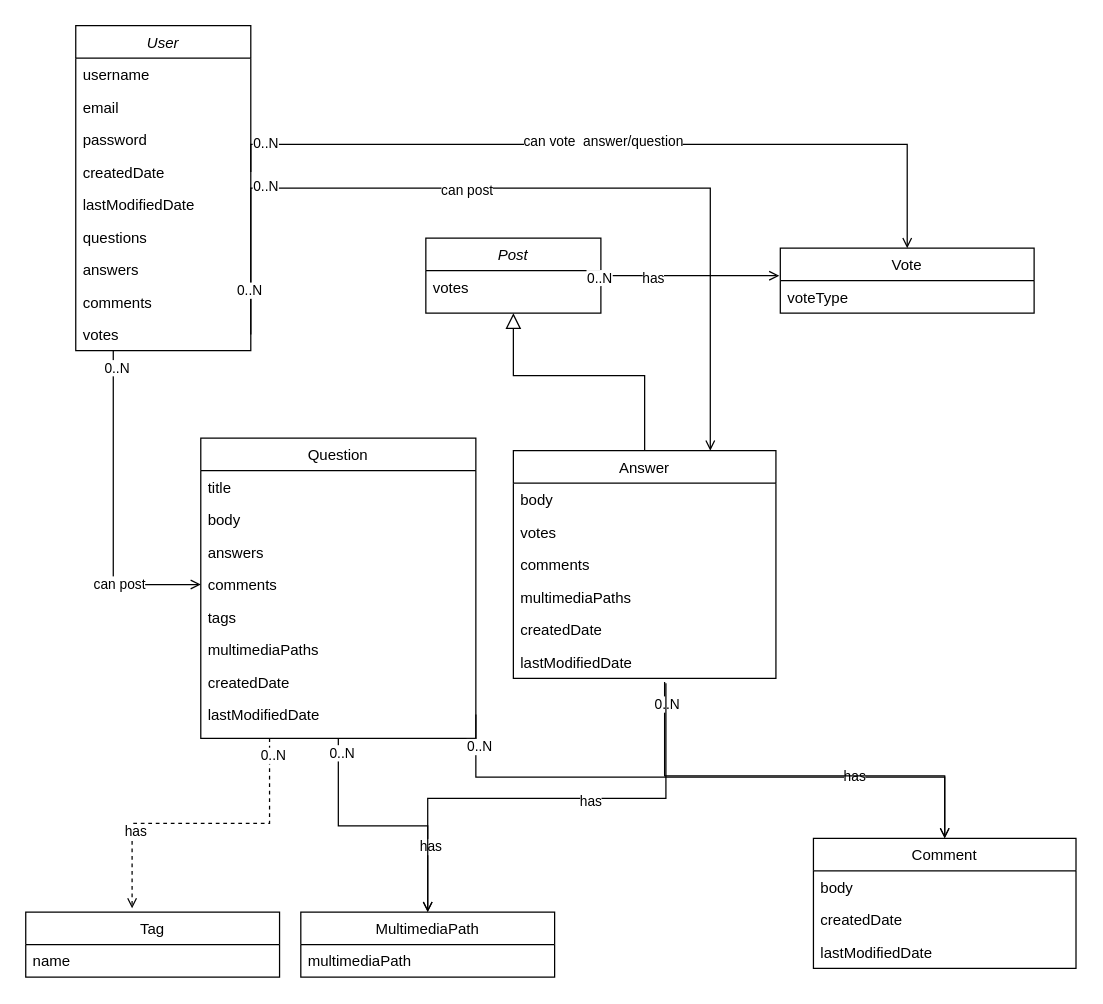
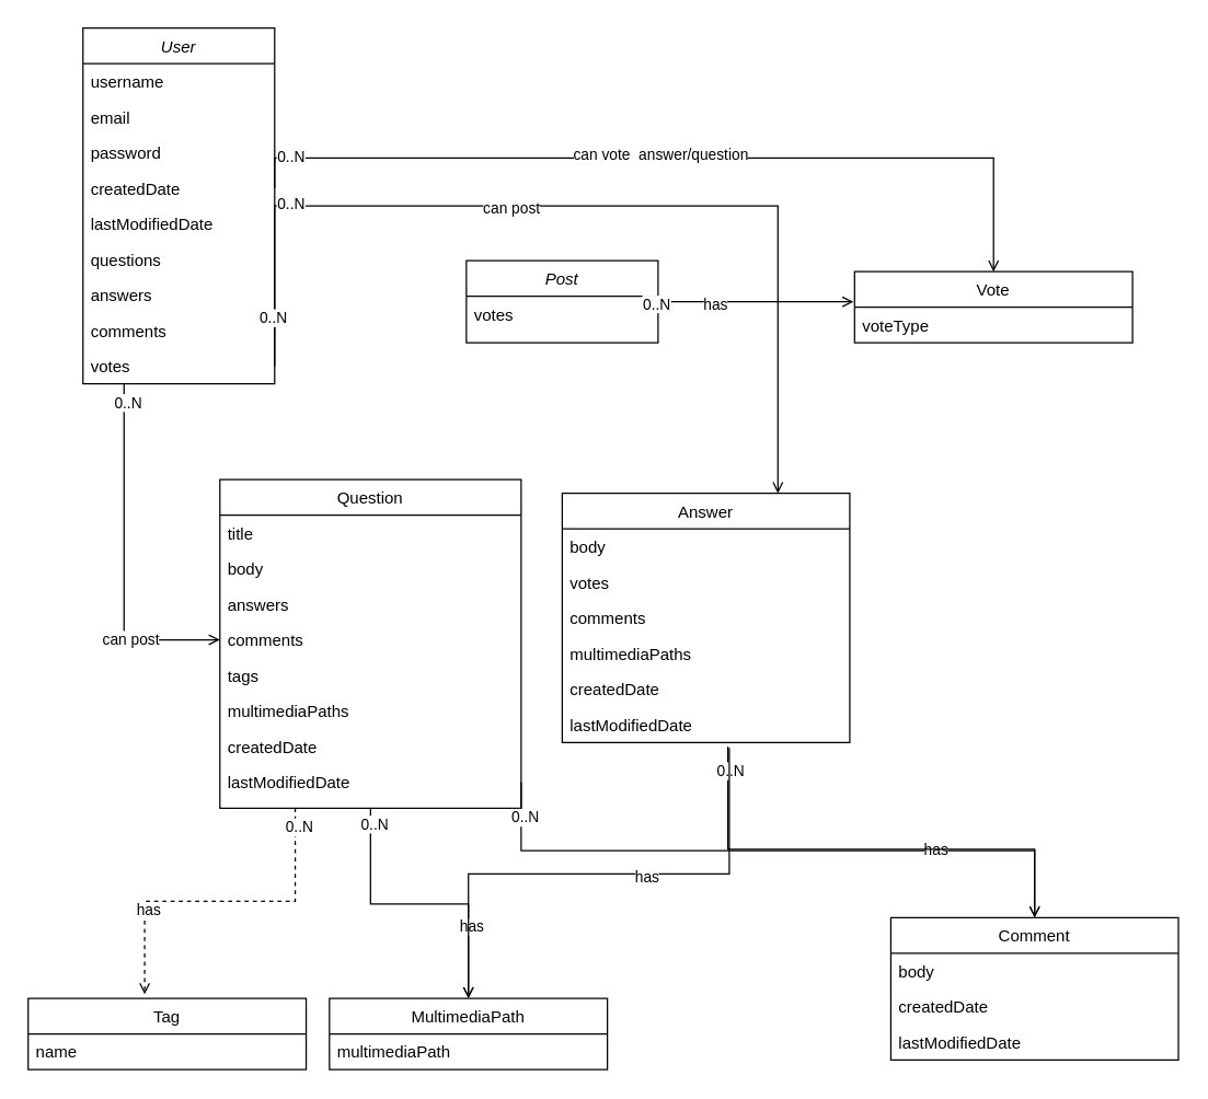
  <mxCell id="0" />
  <mxCell id="1" parent="0" />
  <mxCell id="2" value="Post" style="swimlane;fontStyle=2;align=center;verticalAlign=top;childLayout=stackLayout;horizontal=1;startSize=26;horizontalStack=0;resizeParent=1;resizeLast=0;collapsible=1;marginBottom=0;rounded=0;shadow=0;strokeWidth=1;" vertex="1" parent="1"><mxGeometry x="340" y="190" width="140" height="60" as="geometry"><mxRectangle x="230" y="140" width="160" height="26" as="alternateBounds" /></mxGeometry></mxCell>
  <mxCell id="3" value="votes" style="text;align=left;verticalAlign=top;spacingLeft=4;spacingRight=4;overflow=hidden;rotatable=0;points=[[0,0.5],[1,0.5]];portConstraint=eastwest;" vertex="1" parent="2"><mxGeometry y="26" width="140" height="26" as="geometry" /></mxCell>
  <mxCell id="4" value="Question" style="swimlane;fontStyle=0;align=center;verticalAlign=top;childLayout=stackLayout;horizontal=1;startSize=26;horizontalStack=0;resizeParent=1;resizeLast=0;collapsible=1;marginBottom=0;rounded=0;shadow=0;strokeWidth=1;" vertex="1" parent="1"><mxGeometry x="160" y="350" width="220" height="240" as="geometry"><mxRectangle x="130" y="380" width="160" height="26" as="alternateBounds" /></mxGeometry></mxCell>
  <mxCell id="5" value="title" style="text;align=left;verticalAlign=top;spacingLeft=4;spacingRight=4;overflow=hidden;rotatable=0;points=[[0,0.5],[1,0.5]];portConstraint=eastwest;" vertex="1" parent="4"><mxGeometry y="26" width="220" height="26" as="geometry" /></mxCell>
  <mxCell id="6" value="body" style="text;align=left;verticalAlign=top;spacingLeft=4;spacingRight=4;overflow=hidden;rotatable=0;points=[[0,0.5],[1,0.5]];portConstraint=eastwest;rounded=0;shadow=0;html=0;" vertex="1" parent="4"><mxGeometry y="52" width="220" height="26" as="geometry" /></mxCell>
  <mxCell id="7" value="answers" style="text;align=left;verticalAlign=top;spacingLeft=4;spacingRight=4;overflow=hidden;rotatable=0;points=[[0,0.5],[1,0.5]];portConstraint=eastwest;" vertex="1" parent="4"><mxGeometry y="78" width="220" height="26" as="geometry" /></mxCell>
  <mxCell id="8" value="comments" style="text;align=left;verticalAlign=top;spacingLeft=4;spacingRight=4;overflow=hidden;rotatable=0;points=[[0,0.5],[1,0.5]];portConstraint=eastwest;" vertex="1" parent="4"><mxGeometry y="104" width="220" height="26" as="geometry" /></mxCell>
  <mxCell id="9" value="tags" style="text;align=left;verticalAlign=top;spacingLeft=4;spacingRight=4;overflow=hidden;rotatable=0;points=[[0,0.5],[1,0.5]];portConstraint=eastwest;" vertex="1" parent="4"><mxGeometry y="130" width="220" height="26" as="geometry" /></mxCell>
  <mxCell id="10" value="multimediaPaths" style="text;align=left;verticalAlign=top;spacingLeft=4;spacingRight=4;overflow=hidden;rotatable=0;points=[[0,0.5],[1,0.5]];portConstraint=eastwest;" vertex="1" parent="4"><mxGeometry y="156" width="220" height="26" as="geometry" /></mxCell>
  <mxCell id="11" value="createdDate" style="text;align=left;verticalAlign=top;spacingLeft=4;spacingRight=4;overflow=hidden;rotatable=0;points=[[0,0.5],[1,0.5]];portConstraint=eastwest;" vertex="1" parent="4"><mxGeometry y="182" width="220" height="26" as="geometry" /></mxCell>
  <mxCell id="12" value="lastModifiedDate" style="text;align=left;verticalAlign=top;spacingLeft=4;spacingRight=4;overflow=hidden;rotatable=0;points=[[0,0.5],[1,0.5]];portConstraint=eastwest;" vertex="1" parent="4"><mxGeometry y="208" width="220" height="26" as="geometry" /></mxCell>
- <mxCell id="13" value="" style="endArrow=block;endSize=10;endFill=0;shadow=0;strokeWidth=1;rounded=0;edgeStyle=elbowEdgeStyle;elbow=vertical;entryX=0.5;entryY=1;entryDx=0;entryDy=0;exitX=0.5;exitY=0;exitDx=0;exitDy=0;" edge="1" parent="1" source="18" target="2"><mxGeometry width="160" relative="1" as="geometry"><mxPoint x="450" y="430" as="sourcePoint" /><mxPoint x="350" y="341" as="targetPoint" /><Array as="points"><mxPoint x="370" y="300" /><mxPoint x="330" y="290" /></Array></mxGeometry></mxCell>
  <mxCell id="14" value="" style="endArrow=open;shadow=0;strokeWidth=1;rounded=0;endFill=1;edgeStyle=elbowEdgeStyle;elbow=vertical;exitX=0.5;exitY=1;exitDx=0;exitDy=0;entryX=0.5;entryY=0;entryDx=0;entryDy=0;" edge="1" parent="1" source="4" target="31"><mxGeometry x="0.5" y="41" relative="1" as="geometry"><mxPoint x="420" y="262" as="sourcePoint" /><mxPoint x="548" y="220" as="targetPoint" /><mxPoint x="-40" y="32" as="offset" /></mxGeometry></mxCell>
  <mxCell id="15" value="" style="resizable=0;align=left;verticalAlign=bottom;labelBackgroundColor=none;fontSize=12;" connectable="0" vertex="1" parent="14"><mxGeometry x="-1" relative="1" as="geometry"><mxPoint y="4" as="offset" /></mxGeometry></mxCell>
  <mxCell id="16" value="0..N" style="edgeLabel;html=1;align=center;verticalAlign=middle;resizable=0;points=[];" vertex="1" connectable="0" parent="14"><mxGeometry x="-0.895" y="2" relative="1" as="geometry"><mxPoint as="offset" /></mxGeometry></mxCell>
  <mxCell id="17" value="has" style="edgeLabel;html=1;align=center;verticalAlign=middle;resizable=0;points=[];" vertex="1" connectable="0" parent="14"><mxGeometry x="0.487" y="2" relative="1" as="geometry"><mxPoint y="1" as="offset" /></mxGeometry></mxCell>
  <mxCell id="18" value="Answer" style="swimlane;fontStyle=0;align=center;verticalAlign=top;childLayout=stackLayout;horizontal=1;startSize=26;horizontalStack=0;resizeParent=1;resizeLast=0;collapsible=1;marginBottom=0;rounded=0;shadow=0;strokeWidth=1;" vertex="1" parent="1"><mxGeometry x="410" y="360" width="210" height="182" as="geometry"><mxRectangle x="130" y="380" width="160" height="26" as="alternateBounds" /></mxGeometry></mxCell>
  <mxCell id="19" value="body" style="text;align=left;verticalAlign=top;spacingLeft=4;spacingRight=4;overflow=hidden;rotatable=0;points=[[0,0.5],[1,0.5]];portConstraint=eastwest;rounded=0;shadow=0;html=0;" vertex="1" parent="18"><mxGeometry y="26" width="210" height="26" as="geometry" /></mxCell>
  <mxCell id="20" value="votes" style="text;align=left;verticalAlign=top;spacingLeft=4;spacingRight=4;overflow=hidden;rotatable=0;points=[[0,0.5],[1,0.5]];portConstraint=eastwest;" vertex="1" parent="18"><mxGeometry y="52" width="210" height="26" as="geometry" /></mxCell>
  <mxCell id="21" value="comments" style="text;align=left;verticalAlign=top;spacingLeft=4;spacingRight=4;overflow=hidden;rotatable=0;points=[[0,0.5],[1,0.5]];portConstraint=eastwest;" vertex="1" parent="18"><mxGeometry y="78" width="210" height="26" as="geometry" /></mxCell>
  <mxCell id="22" value="multimediaPaths" style="text;align=left;verticalAlign=top;spacingLeft=4;spacingRight=4;overflow=hidden;rotatable=0;points=[[0,0.5],[1,0.5]];portConstraint=eastwest;" vertex="1" parent="18"><mxGeometry y="104" width="210" height="26" as="geometry" /></mxCell>
  <mxCell id="23" value="createdDate" style="text;align=left;verticalAlign=top;spacingLeft=4;spacingRight=4;overflow=hidden;rotatable=0;points=[[0,0.5],[1,0.5]];portConstraint=eastwest;" vertex="1" parent="18"><mxGeometry y="130" width="210" height="26" as="geometry" /></mxCell>
  <mxCell id="24" value="lastModifiedDate" style="text;align=left;verticalAlign=top;spacingLeft=4;spacingRight=4;overflow=hidden;rotatable=0;points=[[0,0.5],[1,0.5]];portConstraint=eastwest;" vertex="1" parent="18"><mxGeometry y="156" width="210" height="26" as="geometry" /></mxCell>
  <mxCell id="25" value="Comment" style="swimlane;fontStyle=0;align=center;verticalAlign=top;childLayout=stackLayout;horizontal=1;startSize=26;horizontalStack=0;resizeParent=1;resizeLast=0;collapsible=1;marginBottom=0;rounded=0;shadow=0;strokeWidth=1;" vertex="1" parent="1"><mxGeometry x="650" y="670" width="210" height="104" as="geometry"><mxRectangle x="130" y="380" width="160" height="26" as="alternateBounds" /></mxGeometry></mxCell>
  <mxCell id="26" value="body" style="text;align=left;verticalAlign=top;spacingLeft=4;spacingRight=4;overflow=hidden;rotatable=0;points=[[0,0.5],[1,0.5]];portConstraint=eastwest;rounded=0;shadow=0;html=0;" vertex="1" parent="25"><mxGeometry y="26" width="210" height="26" as="geometry" /></mxCell>
  <mxCell id="27" value="createdDate" style="text;align=left;verticalAlign=top;spacingLeft=4;spacingRight=4;overflow=hidden;rotatable=0;points=[[0,0.5],[1,0.5]];portConstraint=eastwest;" vertex="1" parent="25"><mxGeometry y="52" width="210" height="26" as="geometry" /></mxCell>
  <mxCell id="28" value="lastModifiedDate" style="text;align=left;verticalAlign=top;spacingLeft=4;spacingRight=4;overflow=hidden;rotatable=0;points=[[0,0.5],[1,0.5]];portConstraint=eastwest;" vertex="1" parent="25"><mxGeometry y="78" width="210" height="26" as="geometry" /></mxCell>
  <mxCell id="29" value="Tag" style="swimlane;fontStyle=0;align=center;verticalAlign=top;childLayout=stackLayout;horizontal=1;startSize=26;horizontalStack=0;resizeParent=1;resizeLast=0;collapsible=1;marginBottom=0;rounded=0;shadow=0;strokeWidth=1;" vertex="1" parent="1"><mxGeometry x="20" y="729" width="203" height="52" as="geometry"><mxRectangle x="130" y="380" width="160" height="26" as="alternateBounds" /></mxGeometry></mxCell>
  <mxCell id="30" value="name" style="text;align=left;verticalAlign=top;spacingLeft=4;spacingRight=4;overflow=hidden;rotatable=0;points=[[0,0.5],[1,0.5]];portConstraint=eastwest;rounded=0;shadow=0;html=0;" vertex="1" parent="29"><mxGeometry y="26" width="203" height="26" as="geometry" /></mxCell>
  <mxCell id="31" value="MultimediaPath" style="swimlane;fontStyle=0;align=center;verticalAlign=top;childLayout=stackLayout;horizontal=1;startSize=26;horizontalStack=0;resizeParent=1;resizeLast=0;collapsible=1;marginBottom=0;rounded=0;shadow=0;strokeWidth=1;" vertex="1" parent="1"><mxGeometry x="240" y="729" width="203" height="52" as="geometry"><mxRectangle x="130" y="380" width="160" height="26" as="alternateBounds" /></mxGeometry></mxCell>
  <mxCell id="32" value="multimediaPath" style="text;align=left;verticalAlign=top;spacingLeft=4;spacingRight=4;overflow=hidden;rotatable=0;points=[[0,0.5],[1,0.5]];portConstraint=eastwest;rounded=0;shadow=0;html=0;" vertex="1" parent="31"><mxGeometry y="26" width="203" height="26" as="geometry" /></mxCell>
  <mxCell id="33" value="Vote" style="swimlane;fontStyle=0;align=center;verticalAlign=top;childLayout=stackLayout;horizontal=1;startSize=26;horizontalStack=0;resizeParent=1;resizeLast=0;collapsible=1;marginBottom=0;rounded=0;shadow=0;strokeWidth=1;" vertex="1" parent="1"><mxGeometry x="623.5" y="198" width="203" height="52" as="geometry"><mxRectangle x="130" y="380" width="160" height="26" as="alternateBounds" /></mxGeometry></mxCell>
  <mxCell id="34" value="voteType" style="text;align=left;verticalAlign=top;spacingLeft=4;spacingRight=4;overflow=hidden;rotatable=0;points=[[0,0.5],[1,0.5]];portConstraint=eastwest;rounded=0;shadow=0;html=0;" vertex="1" parent="33"><mxGeometry y="26" width="203" height="26" as="geometry" /></mxCell>
  <mxCell id="35" value="" style="endArrow=open;shadow=0;strokeWidth=1;rounded=0;endFill=1;edgeStyle=elbowEdgeStyle;elbow=vertical;exitX=0.25;exitY=1;exitDx=0;exitDy=0;entryX=0.419;entryY=-0.058;entryDx=0;entryDy=0;entryPerimeter=0;dashed=1;" edge="1" parent="1" source="4" target="29"><mxGeometry x="0.5" y="41" relative="1" as="geometry"><mxPoint x="280" y="600" as="sourcePoint" /><mxPoint x="351.5" y="739" as="targetPoint" /><mxPoint x="-40" y="32" as="offset" /></mxGeometry></mxCell>
  <mxCell id="36" value="" style="resizable=0;align=left;verticalAlign=bottom;labelBackgroundColor=none;fontSize=12;" connectable="0" vertex="1" parent="35"><mxGeometry x="-1" relative="1" as="geometry"><mxPoint y="4" as="offset" /></mxGeometry></mxCell>
  <mxCell id="37" value="0..N" style="edgeLabel;html=1;align=center;verticalAlign=middle;resizable=0;points=[];" vertex="1" connectable="0" parent="35"><mxGeometry x="-0.895" y="2" relative="1" as="geometry"><mxPoint as="offset" /></mxGeometry></mxCell>
  <mxCell id="38" value="has" style="edgeLabel;html=1;align=center;verticalAlign=middle;resizable=0;points=[];" vertex="1" connectable="0" parent="35"><mxGeometry x="0.487" y="2" relative="1" as="geometry"><mxPoint y="1" as="offset" /></mxGeometry></mxCell>
  <mxCell id="39" value="" style="endArrow=open;shadow=0;strokeWidth=1;rounded=0;endFill=1;edgeStyle=elbowEdgeStyle;elbow=vertical;exitX=1;exitY=0.5;exitDx=0;exitDy=0;entryX=-0.004;entryY=-0.167;entryDx=0;entryDy=0;entryPerimeter=0;" edge="1" parent="1" source="3" target="34"><mxGeometry x="0.5" y="41" relative="1" as="geometry"><mxPoint x="225" y="600" as="sourcePoint" /><mxPoint x="590" y="220" as="targetPoint" /><mxPoint x="-40" y="32" as="offset" /><Array as="points"><mxPoint x="580" y="220" /><mxPoint x="540" y="170" /><mxPoint x="510" y="190" /><mxPoint x="520" y="210" /></Array></mxGeometry></mxCell>
  <mxCell id="40" value="" style="resizable=0;align=left;verticalAlign=bottom;labelBackgroundColor=none;fontSize=12;" connectable="0" vertex="1" parent="39"><mxGeometry x="-1" relative="1" as="geometry"><mxPoint y="4" as="offset" /></mxGeometry></mxCell>
  <mxCell id="41" value="0..N" style="edgeLabel;html=1;align=center;verticalAlign=middle;resizable=0;points=[];" vertex="1" connectable="0" parent="39"><mxGeometry x="-0.895" y="2" relative="1" as="geometry"><mxPoint as="offset" /></mxGeometry></mxCell>
  <mxCell id="42" value="has" style="edgeLabel;html=1;align=center;verticalAlign=middle;resizable=0;points=[];" vertex="1" connectable="0" parent="39"><mxGeometry x="-0.338" y="-1" relative="1" as="geometry"><mxPoint as="offset" /></mxGeometry></mxCell>
  <mxCell id="43" value="" style="endArrow=open;shadow=0;strokeWidth=1;rounded=0;endFill=1;edgeStyle=elbowEdgeStyle;elbow=vertical;exitX=1;exitY=0.5;exitDx=0;exitDy=0;entryX=0.5;entryY=0;entryDx=0;entryDy=0;" edge="1" parent="1" source="12" target="25"><mxGeometry x="0.5" y="41" relative="1" as="geometry"><mxPoint x="280" y="600" as="sourcePoint" /><mxPoint x="610" y="660" as="targetPoint" /><mxPoint x="-40" y="32" as="offset" /></mxGeometry></mxCell>
  <mxCell id="44" value="" style="resizable=0;align=left;verticalAlign=bottom;labelBackgroundColor=none;fontSize=12;" connectable="0" vertex="1" parent="43"><mxGeometry x="-1" relative="1" as="geometry"><mxPoint y="4" as="offset" /></mxGeometry></mxCell>
  <mxCell id="45" value="0..N" style="edgeLabel;html=1;align=center;verticalAlign=middle;resizable=0;points=[];" vertex="1" connectable="0" parent="43"><mxGeometry x="-0.895" y="2" relative="1" as="geometry"><mxPoint as="offset" /></mxGeometry></mxCell>
  <mxCell id="46" value="has" style="edgeLabel;html=1;align=center;verticalAlign=middle;resizable=0;points=[];" vertex="1" connectable="0" parent="43"><mxGeometry x="0.487" y="2" relative="1" as="geometry"><mxPoint y="1" as="offset" /></mxGeometry></mxCell>
  <mxCell id="47" value="" style="endArrow=open;shadow=0;strokeWidth=1;rounded=0;endFill=1;edgeStyle=elbowEdgeStyle;elbow=vertical;exitX=0.576;exitY=1.115;exitDx=0;exitDy=0;exitPerimeter=0;entryX=0.5;entryY=0;entryDx=0;entryDy=0;" edge="1" parent="1" source="24" target="25"><mxGeometry x="0.5" y="41" relative="1" as="geometry"><mxPoint x="390" y="581" as="sourcePoint" /><mxPoint x="609" y="647" as="targetPoint" /><mxPoint x="-40" y="32" as="offset" /><Array as="points"><mxPoint x="550" y="620" /><mxPoint x="580" y="610" /></Array></mxGeometry></mxCell>
  <mxCell id="48" value="" style="resizable=0;align=left;verticalAlign=bottom;labelBackgroundColor=none;fontSize=12;" connectable="0" vertex="1" parent="47"><mxGeometry x="-1" relative="1" as="geometry"><mxPoint y="4" as="offset" /></mxGeometry></mxCell>
  <mxCell id="49" value="0..N" style="edgeLabel;html=1;align=center;verticalAlign=middle;resizable=0;points=[];" vertex="1" connectable="0" parent="47"><mxGeometry x="-0.895" y="2" relative="1" as="geometry"><mxPoint as="offset" /></mxGeometry></mxCell>
  <mxCell id="50" value="" style="endArrow=open;shadow=0;strokeWidth=1;rounded=0;endFill=1;edgeStyle=elbowEdgeStyle;elbow=vertical;exitX=0.581;exitY=1.154;exitDx=0;exitDy=0;exitPerimeter=0;entryX=0.5;entryY=0;entryDx=0;entryDy=0;" edge="1" parent="1" source="24" target="31"><mxGeometry x="0.5" y="41" relative="1" as="geometry"><mxPoint x="280" y="600" as="sourcePoint" /><mxPoint x="340" y="720" as="targetPoint" /><mxPoint x="-40" y="32" as="offset" /></mxGeometry></mxCell>
  <mxCell id="51" value="" style="resizable=0;align=left;verticalAlign=bottom;labelBackgroundColor=none;fontSize=12;" connectable="0" vertex="1" parent="50"><mxGeometry x="-1" relative="1" as="geometry"><mxPoint y="4" as="offset" /></mxGeometry></mxCell>
  <mxCell id="52" value="has" style="edgeLabel;html=1;align=center;verticalAlign=middle;resizable=0;points=[];" vertex="1" connectable="0" parent="50"><mxGeometry x="-0.181" y="2" relative="1" as="geometry"><mxPoint as="offset" /></mxGeometry></mxCell>
  <mxCell id="53" value="User" style="swimlane;fontStyle=2;align=center;verticalAlign=top;childLayout=stackLayout;horizontal=1;startSize=26;horizontalStack=0;resizeParent=1;resizeLast=0;collapsible=1;marginBottom=0;rounded=0;shadow=0;strokeWidth=1;" vertex="1" parent="1"><mxGeometry x="60" y="20" width="140" height="260" as="geometry"><mxRectangle x="230" y="140" width="160" height="26" as="alternateBounds" /></mxGeometry></mxCell>
  <mxCell id="54" value="username" style="text;align=left;verticalAlign=top;spacingLeft=4;spacingRight=4;overflow=hidden;rotatable=0;points=[[0,0.5],[1,0.5]];portConstraint=eastwest;" vertex="1" parent="53"><mxGeometry y="26" width="140" height="26" as="geometry" /></mxCell>
  <mxCell id="55" value="email" style="text;align=left;verticalAlign=top;spacingLeft=4;spacingRight=4;overflow=hidden;rotatable=0;points=[[0,0.5],[1,0.5]];portConstraint=eastwest;" vertex="1" parent="53"><mxGeometry y="52" width="140" height="26" as="geometry" /></mxCell>
  <mxCell id="56" value="password" style="text;align=left;verticalAlign=top;spacingLeft=4;spacingRight=4;overflow=hidden;rotatable=0;points=[[0,0.5],[1,0.5]];portConstraint=eastwest;" vertex="1" parent="53"><mxGeometry y="78" width="140" height="26" as="geometry" /></mxCell>
  <mxCell id="57" value="createdDate" style="text;align=left;verticalAlign=top;spacingLeft=4;spacingRight=4;overflow=hidden;rotatable=0;points=[[0,0.5],[1,0.5]];portConstraint=eastwest;" vertex="1" parent="53"><mxGeometry y="104" width="140" height="26" as="geometry" /></mxCell>
  <mxCell id="58" value="lastModifiedDate" style="text;align=left;verticalAlign=top;spacingLeft=4;spacingRight=4;overflow=hidden;rotatable=0;points=[[0,0.5],[1,0.5]];portConstraint=eastwest;" vertex="1" parent="53"><mxGeometry y="130" width="140" height="26" as="geometry" /></mxCell>
  <mxCell id="59" value="questions" style="text;align=left;verticalAlign=top;spacingLeft=4;spacingRight=4;overflow=hidden;rotatable=0;points=[[0,0.5],[1,0.5]];portConstraint=eastwest;" vertex="1" parent="53"><mxGeometry y="156" width="140" height="26" as="geometry" /></mxCell>
  <mxCell id="60" value="answers" style="text;align=left;verticalAlign=top;spacingLeft=4;spacingRight=4;overflow=hidden;rotatable=0;points=[[0,0.5],[1,0.5]];portConstraint=eastwest;" vertex="1" parent="53"><mxGeometry y="182" width="140" height="26" as="geometry" /></mxCell>
  <mxCell id="61" value="comments" style="text;align=left;verticalAlign=top;spacingLeft=4;spacingRight=4;overflow=hidden;rotatable=0;points=[[0,0.5],[1,0.5]];portConstraint=eastwest;" vertex="1" parent="53"><mxGeometry y="208" width="140" height="26" as="geometry" /></mxCell>
  <mxCell id="62" value="votes" style="text;align=left;verticalAlign=top;spacingLeft=4;spacingRight=4;overflow=hidden;rotatable=0;points=[[0,0.5],[1,0.5]];portConstraint=eastwest;" vertex="1" parent="53"><mxGeometry y="234" width="140" height="26" as="geometry" /></mxCell>
  <mxCell id="63" value="" style="endArrow=open;shadow=0;strokeWidth=1;rounded=0;endFill=1;edgeStyle=elbowEdgeStyle;elbow=vertical;exitX=1;exitY=0.5;exitDx=0;exitDy=0;entryX=0.5;entryY=0;entryDx=0;entryDy=0;" edge="1" parent="1" source="57" target="33"><mxGeometry x="0.5" y="41" relative="1" as="geometry"><mxPoint x="340" y="208" as="sourcePoint" /><mxPoint x="730" y="190" as="targetPoint" /><mxPoint x="-40" y="32" as="offset" /><Array as="points"><mxPoint x="510" y="115" /><mxPoint x="520" y="200" /><mxPoint x="530" y="220" /></Array></mxGeometry></mxCell>
  <mxCell id="64" value="" style="resizable=0;align=left;verticalAlign=bottom;labelBackgroundColor=none;fontSize=12;" connectable="0" vertex="1" parent="63"><mxGeometry x="-1" relative="1" as="geometry"><mxPoint y="4" as="offset" /></mxGeometry></mxCell>
  <mxCell id="65" value="0..N" style="edgeLabel;html=1;align=center;verticalAlign=middle;resizable=0;points=[];" vertex="1" connectable="0" parent="63"><mxGeometry x="-0.895" y="2" relative="1" as="geometry"><mxPoint as="offset" /></mxGeometry></mxCell>
  <mxCell id="66" value="can vote&amp;nbsp; answer/question" style="edgeLabel;html=1;align=center;verticalAlign=middle;resizable=0;points=[];" vertex="1" connectable="0" parent="63"><mxGeometry x="-0.041" y="3" relative="1" as="geometry"><mxPoint x="1" as="offset" /></mxGeometry></mxCell>
  <mxCell id="67" value="" style="endArrow=open;shadow=0;strokeWidth=1;rounded=0;endFill=1;edgeStyle=elbowEdgeStyle;elbow=vertical;entryX=0;entryY=0.5;entryDx=0;entryDy=0;" edge="1" parent="1" source="62" target="8"><mxGeometry x="0.5" y="41" relative="1" as="geometry"><mxPoint x="210" y="125" as="sourcePoint" /><mxPoint x="735" y="208" as="targetPoint" /><mxPoint x="-40" y="32" as="offset" /><Array as="points"><mxPoint x="90" y="467" /><mxPoint x="90" y="380" /><mxPoint x="80" y="340" /><mxPoint x="90" y="300" /><mxPoint x="520" y="125" /><mxPoint x="530" y="210" /><mxPoint x="540" y="230" /></Array></mxGeometry></mxCell>
  <mxCell id="68" value="" style="resizable=0;align=left;verticalAlign=bottom;labelBackgroundColor=none;fontSize=12;" connectable="0" vertex="1" parent="67"><mxGeometry x="-1" relative="1" as="geometry"><mxPoint y="4" as="offset" /></mxGeometry></mxCell>
  <mxCell id="69" value="0..N" style="edgeLabel;html=1;align=center;verticalAlign=middle;resizable=0;points=[];" vertex="1" connectable="0" parent="67"><mxGeometry x="-0.895" y="2" relative="1" as="geometry"><mxPoint as="offset" /></mxGeometry></mxCell>
  <mxCell id="70" value="can post" style="edgeLabel;html=1;align=center;verticalAlign=middle;resizable=0;points=[];" vertex="1" connectable="0" parent="67"><mxGeometry x="0.487" y="2" relative="1" as="geometry"><mxPoint y="1" as="offset" /></mxGeometry></mxCell>
  <mxCell id="71" value="" style="endArrow=open;shadow=0;strokeWidth=1;rounded=0;endFill=1;edgeStyle=elbowEdgeStyle;elbow=vertical;entryX=0.75;entryY=0;entryDx=0;entryDy=0;exitX=1;exitY=0.5;exitDx=0;exitDy=0;" edge="1" parent="1" source="62" target="18"><mxGeometry x="0.5" y="41" relative="1" as="geometry"><mxPoint x="100" y="290" as="sourcePoint" /><mxPoint x="170" y="477" as="targetPoint" /><mxPoint x="-40" y="32" as="offset" /><Array as="points"><mxPoint x="560" y="150" /><mxPoint x="400" y="140" /><mxPoint x="100" y="477" /><mxPoint x="100" y="390" /><mxPoint x="90" y="350" /><mxPoint x="100" y="310" /><mxPoint x="530" y="135" /><mxPoint x="540" y="220" /><mxPoint x="550" y="240" /></Array></mxGeometry></mxCell>
  <mxCell id="72" value="" style="resizable=0;align=left;verticalAlign=bottom;labelBackgroundColor=none;fontSize=12;" connectable="0" vertex="1" parent="71"><mxGeometry x="-1" relative="1" as="geometry"><mxPoint y="4" as="offset" /></mxGeometry></mxCell>
  <mxCell id="73" value="0..N" style="edgeLabel;html=1;align=center;verticalAlign=middle;resizable=0;points=[];" vertex="1" connectable="0" parent="71"><mxGeometry x="-0.895" y="2" relative="1" as="geometry"><mxPoint as="offset" /></mxGeometry></mxCell>
  <mxCell id="74" value="0..N" style="edgeLabel;html=1;align=center;verticalAlign=middle;resizable=0;points=[];" vertex="1" connectable="0" parent="71"><mxGeometry x="-0.631" y="2" relative="1" as="geometry"><mxPoint as="offset" /></mxGeometry></mxCell>
  <mxCell id="75" value="can post" style="edgeLabel;html=1;align=center;verticalAlign=middle;resizable=0;points=[];" vertex="1" connectable="0" parent="71"><mxGeometry x="-0.168" y="-1" relative="1" as="geometry"><mxPoint as="offset" /></mxGeometry></mxCell>
